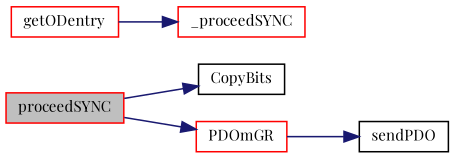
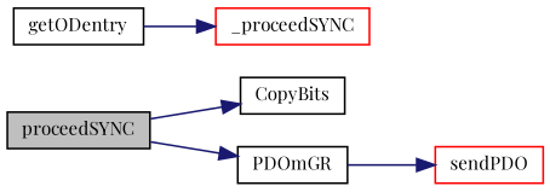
  digraph {
    fontname="Playfair Display"
    rankdir=LR
    node [color=black fillcolor=white fontname="Playfair Display" fontsize=10 shape=record style=filled]
    edge [color=midnightblue fontname="Playfair Display" fontsize=10 labelfontname="FreeSans.ttf" labelfontsize=10 style=solid]
-   n1 [color=red fillcolor=grey75 fontcolor=black height=0.2 label=proceedSYNC width=0.4]
+   n1 [fillcolor=grey75 fontcolor=black height=0.2 label=proceedSYNC width=0.4]
    n2 [height=0.2 label=CopyBits width=0.4]
-   n3 [color=red height=0.2 label=PDOmGR width=0.4]
-   n4 [color=red height=0.2 label=getODentry width=0.4]
+   n3 [height=0.2 label=PDOmGR width=0.4]
+   n4 [height=0.2 label=getODentry width=0.4]
    n5 [color=red height=0.2 label=_proceedSYNC width=0.4]
-   n6 [height=0.2 label=sendPDO width=0.4]
+   n6 [color=red height=0.2 label=sendPDO width=0.4]
    n1 -> n2
    n1 -> n3
    n3 -> n6
    n4 -> n5
  }
